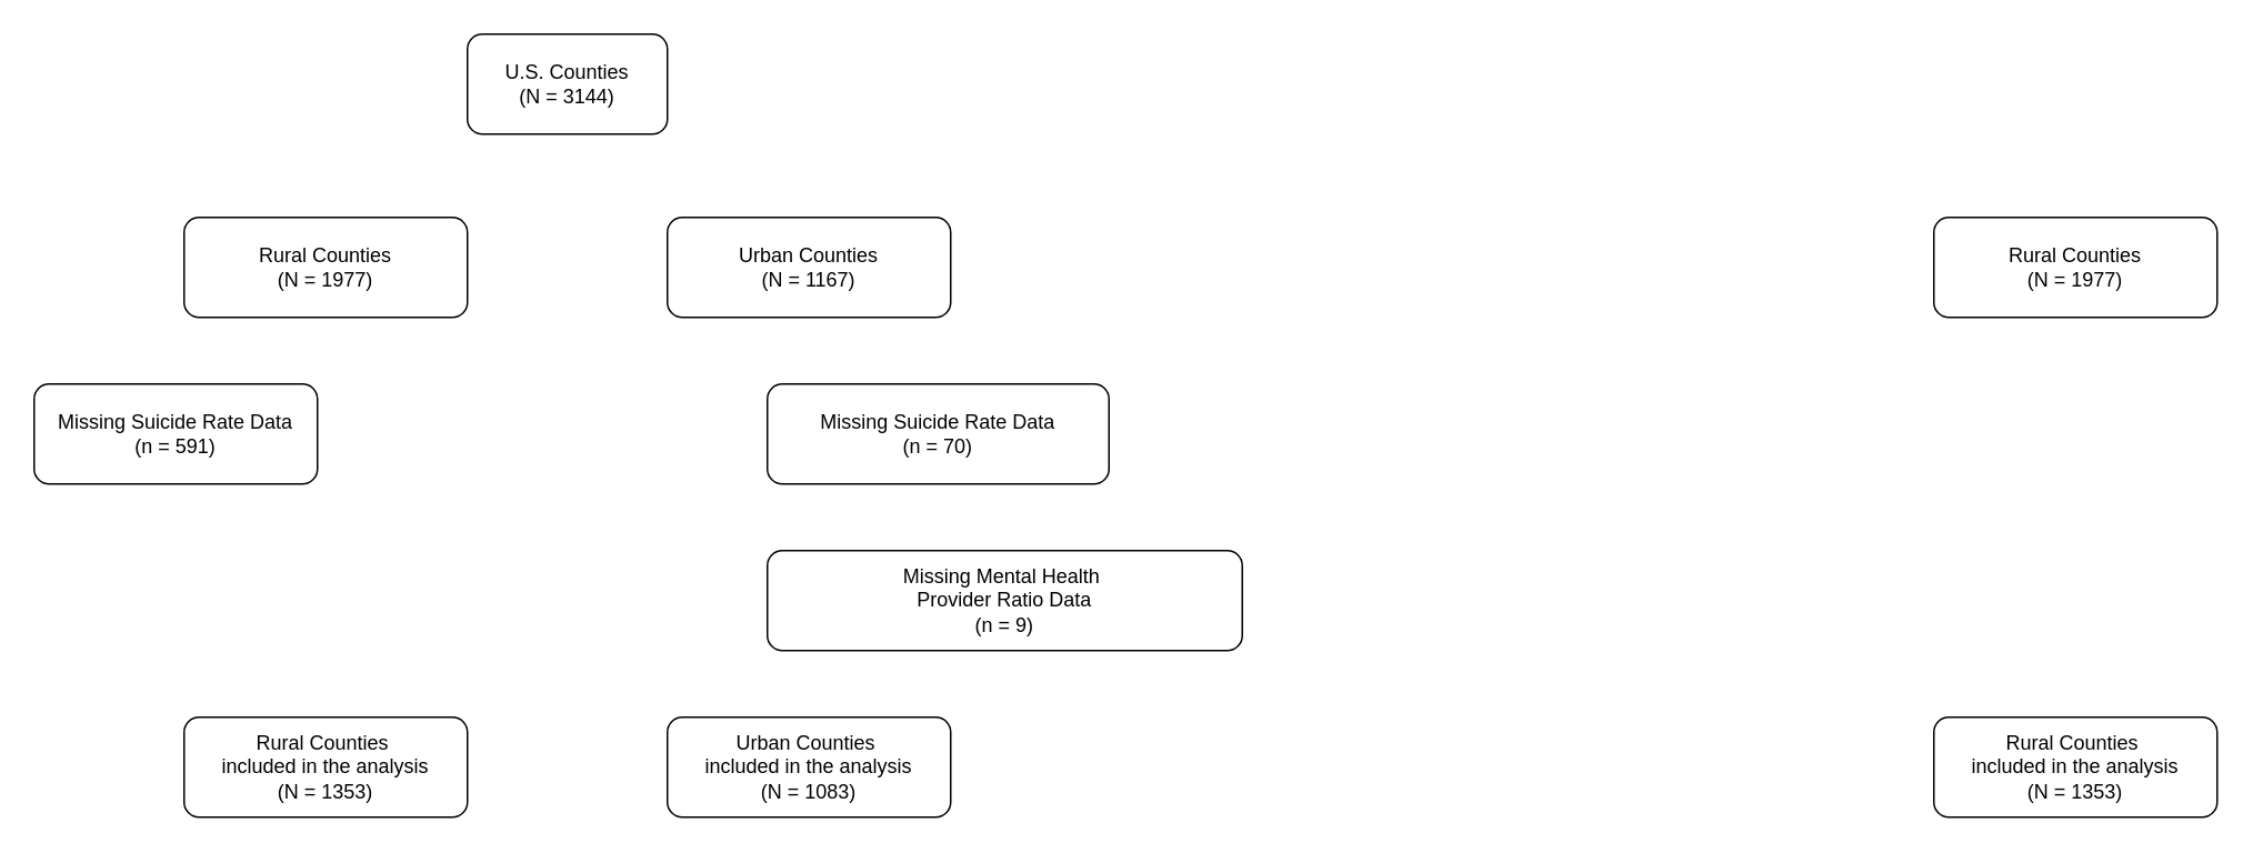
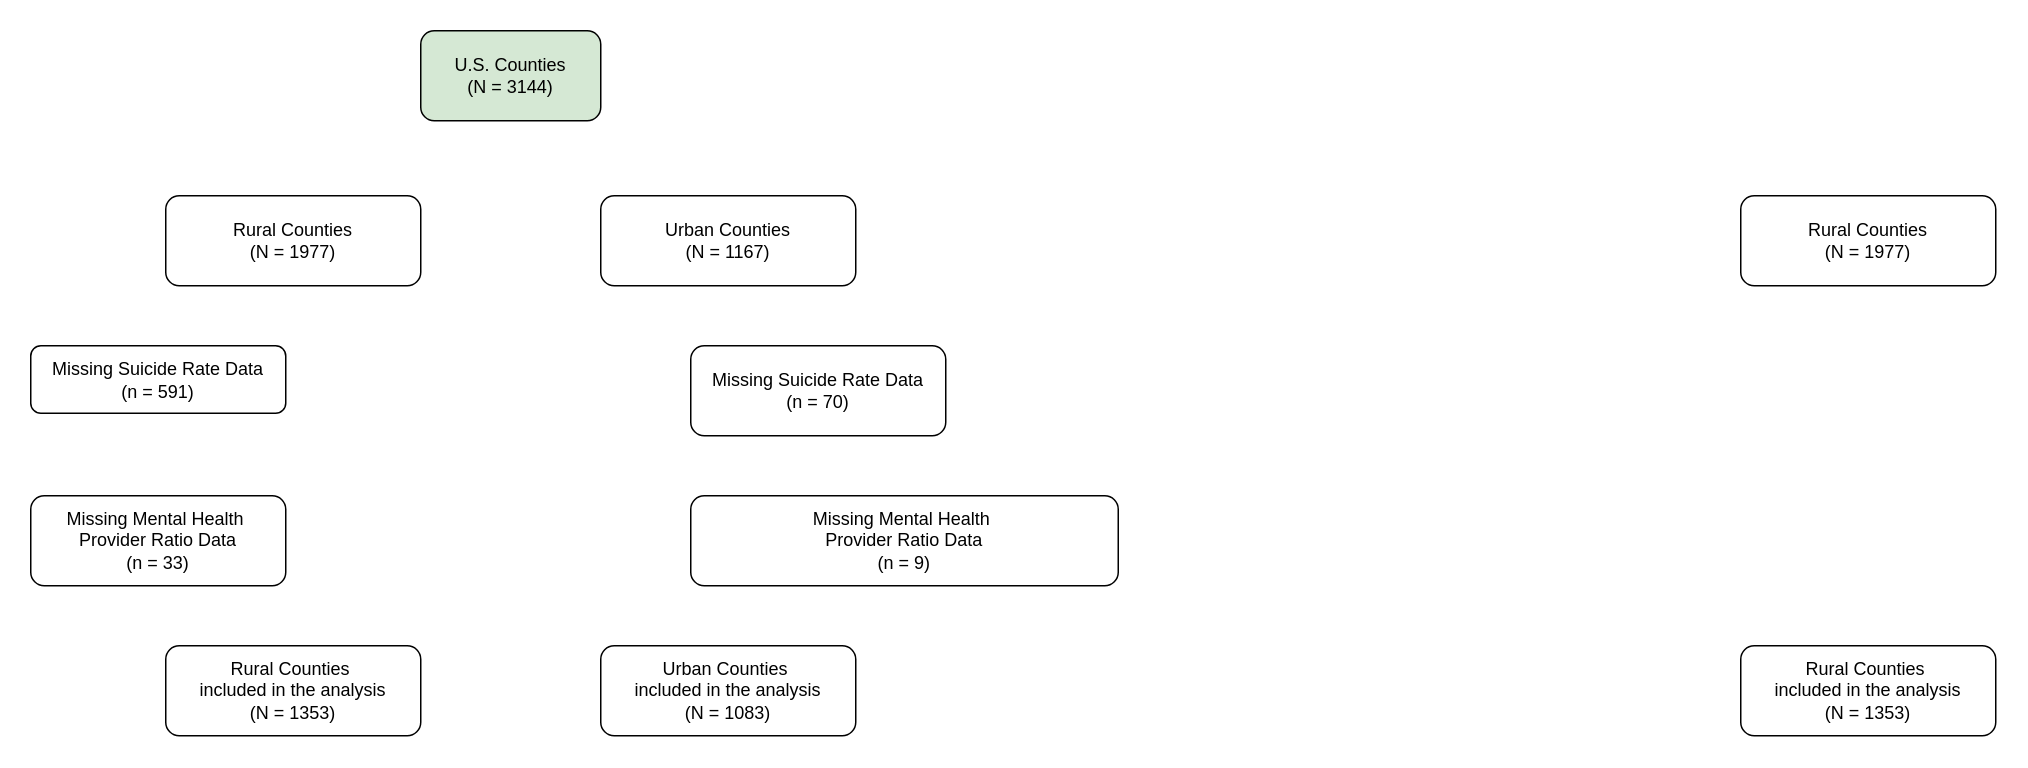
  <mxCell id="0" />
  <mxCell id="1" parent="0" />
- <mxCell id="2" value="U.S. Counties&lt;div&gt;(N = 3144)&lt;/div&gt;" style="rounded=1;whiteSpace=wrap;html=1;" parent="1" vertex="1"><mxGeometry x="280" y="20" width="120" height="60" as="geometry" /></mxCell>
+ <mxCell id="2" value="U.S. Counties&lt;div&gt;(N = 3144)&lt;/div&gt;" style="rounded=1;whiteSpace=wrap;html=1;fillColor=#d5e8d4;" parent="1" vertex="1"><mxGeometry x="280" y="20" width="120" height="60" as="geometry" /></mxCell>
  <mxCell id="3" value="Rural Counties&lt;div&gt;(N = 1977)&lt;/div&gt;" style="rounded=1;whiteSpace=wrap;html=1;" parent="1" vertex="1"><mxGeometry x="110" y="130" width="170" height="60" as="geometry" /></mxCell>
- <mxCell id="4" value="Missing Suicide Rate Data&lt;div&gt;(n = 591)&lt;/div&gt;" style="rounded=1;whiteSpace=wrap;html=1;" parent="1" vertex="1"><mxGeometry x="20" y="230" width="170" height="60" as="geometry" /></mxCell>
+ <mxCell id="4" value="Missing Suicide Rate Data&lt;div&gt;(n = 591)&lt;/div&gt;" style="rounded=1;whiteSpace=wrap;html=1;" parent="1" vertex="1"><mxGeometry x="20" y="230" width="170" height="45" as="geometry" /></mxCell>
+ <mxCell id="5" value="Missing Mental Health&amp;nbsp;&lt;div&gt;Provider Ratio Data&lt;div&gt;(n = 33)&lt;/div&gt;&lt;/div&gt;" style="rounded=1;whiteSpace=wrap;html=1;" parent="1" vertex="1"><mxGeometry x="20" y="330" width="170" height="60" as="geometry" /></mxCell>
  <mxCell id="6" value="Rural Counties&amp;nbsp;&lt;div&gt;included in the analysis&lt;div&gt;(N = 1353)&lt;/div&gt;&lt;/div&gt;" style="rounded=1;whiteSpace=wrap;html=1;" parent="1" vertex="1"><mxGeometry x="110" y="430" width="170" height="60" as="geometry" /></mxCell>
  <mxCell id="7" value="Urban Counties&lt;div&gt;(N = 1167)&lt;/div&gt;" style="rounded=1;whiteSpace=wrap;html=1;" parent="1" vertex="1"><mxGeometry x="400" y="130" width="170" height="60" as="geometry" /></mxCell>
  <mxCell id="8" value="Urban Counties&amp;nbsp;&lt;div&gt;included in the analysis&lt;div&gt;(N = 1083)&lt;/div&gt;&lt;/div&gt;" style="rounded=1;whiteSpace=wrap;html=1;" parent="1" vertex="1"><mxGeometry x="400" y="430" width="170" height="60" as="geometry" /></mxCell>
  <mxCell id="9" value="Rural Counties&lt;div&gt;(N = 1977)&lt;/div&gt;" style="rounded=1;whiteSpace=wrap;html=1;" parent="1" vertex="1"><mxGeometry x="1160" y="130" width="170" height="60" as="geometry" /></mxCell>
  <mxCell id="10" value="Rural Counties&amp;nbsp;&lt;div&gt;included in the analysis&lt;div&gt;(N = 1353)&lt;/div&gt;&lt;/div&gt;" style="rounded=1;whiteSpace=wrap;html=1;" parent="1" vertex="1"><mxGeometry x="1160" y="430" width="170" height="60" as="geometry" /></mxCell>
- <mxCell id="11" value="Missing Suicide Rate Data&lt;div&gt;(n = 70)&lt;/div&gt;" style="rounded=1;whiteSpace=wrap;html=1;" parent="1" vertex="1"><mxGeometry x="460" y="230" width="205" height="60" as="geometry" /></mxCell>
+ <mxCell id="11" value="Missing Suicide Rate Data&lt;div&gt;(n = 70)&lt;/div&gt;" style="rounded=1;whiteSpace=wrap;html=1;" parent="1" vertex="1"><mxGeometry x="460" y="230" width="170" height="60" as="geometry" /></mxCell>
  <mxCell id="12" value="Missing Mental Health&amp;nbsp;&lt;div&gt;Provider Ratio Data&lt;div&gt;(n = 9)&lt;/div&gt;&lt;/div&gt;" style="rounded=1;whiteSpace=wrap;html=1;" parent="1" vertex="1"><mxGeometry x="460" y="330" width="285" height="60" as="geometry" /></mxCell>
